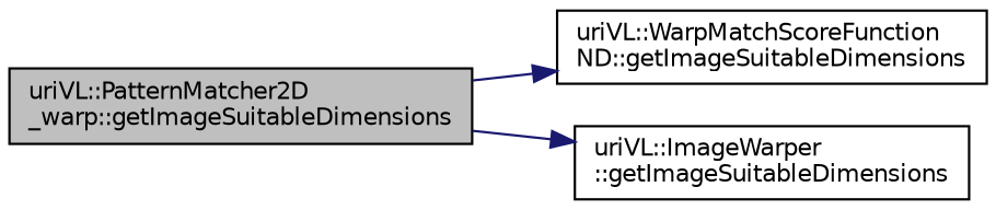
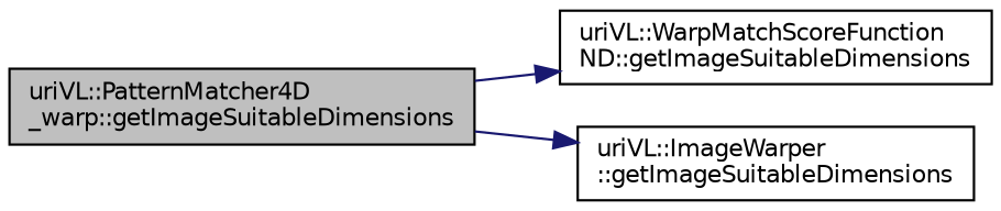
  digraph {
    rankdir=LR
    node [color=black fillcolor=white fontname=Helvetica fontsize=10 shape=record style=filled]
    edge [color=midnightblue fontname=Helvetica fontsize=10 labelfontname=Helvetica labelfontsize=10 style=solid]
-   n1 [fillcolor=grey75 fontcolor=black height=0.2 label="uriVL::PatternMatcher2D\l_warp::getImageSuitableDimensions" width=0.4]
+   n1 [fillcolor=grey75 fontcolor=black height=0.2 label="uriVL::PatternMatcher4D\l_warp::getImageSuitableDimensions" width=0.4]
    n2 [height=0.2 label="uriVL::WarpMatchScoreFunction\lND::getImageSuitableDimensions" width=0.4]
    n3 [height=0.2 label="uriVL::ImageWarper\l::getImageSuitableDimensions" width=0.4]
    n1 -> n2
    n1 -> n3
  }
